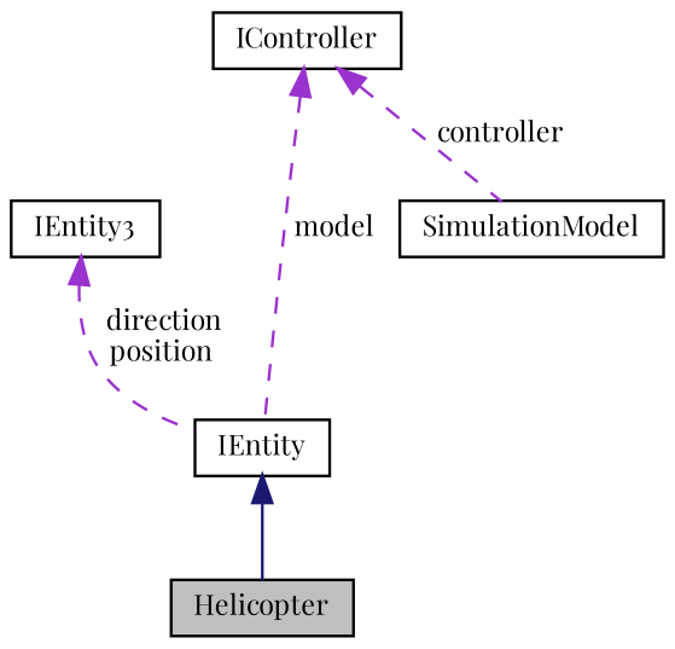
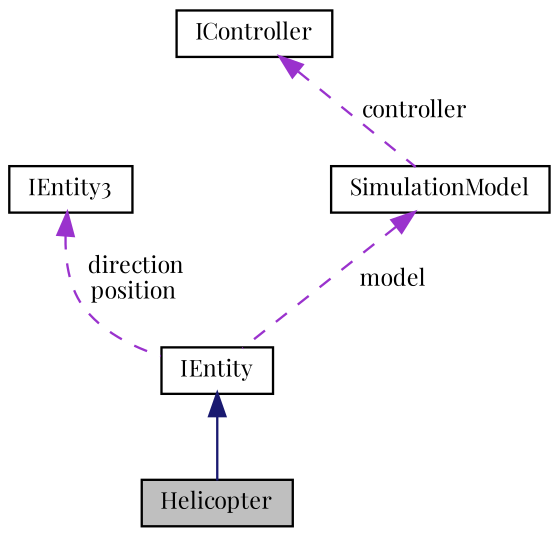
  digraph {
    fontname="Playfair Display"
    node [color=black fillcolor=white fontname="Playfair Display" fontsize=10 shape=record style=filled]
    edge [color=darkorchid3 dir=back fontname="Playfair Display" fontsize=10 labelfontname=Helvetica labelfontsize=10 style=dashed]
    n1 [fillcolor=grey75 fontcolor=black height=0.2 label=Helicopter width=0.4]
    n2 [height=0.2 label=IEntity width=0.4]
    n3 [height=0.2 label=IEntity3 width=0.4]
    n4 [height=0.2 label=SimulationModel width=0.4]
    n5 [height=0.2 label=IController width=0.4]
    n2 -> n1 [color=midnightblue style=solid]
    n3 -> n2 [label=" direction\nposition"]
-   n5 -> n2 [label=" model"]
+   n4 -> n2 [label=" model"]
    n5 -> n4 [label=" controller"]
  }
